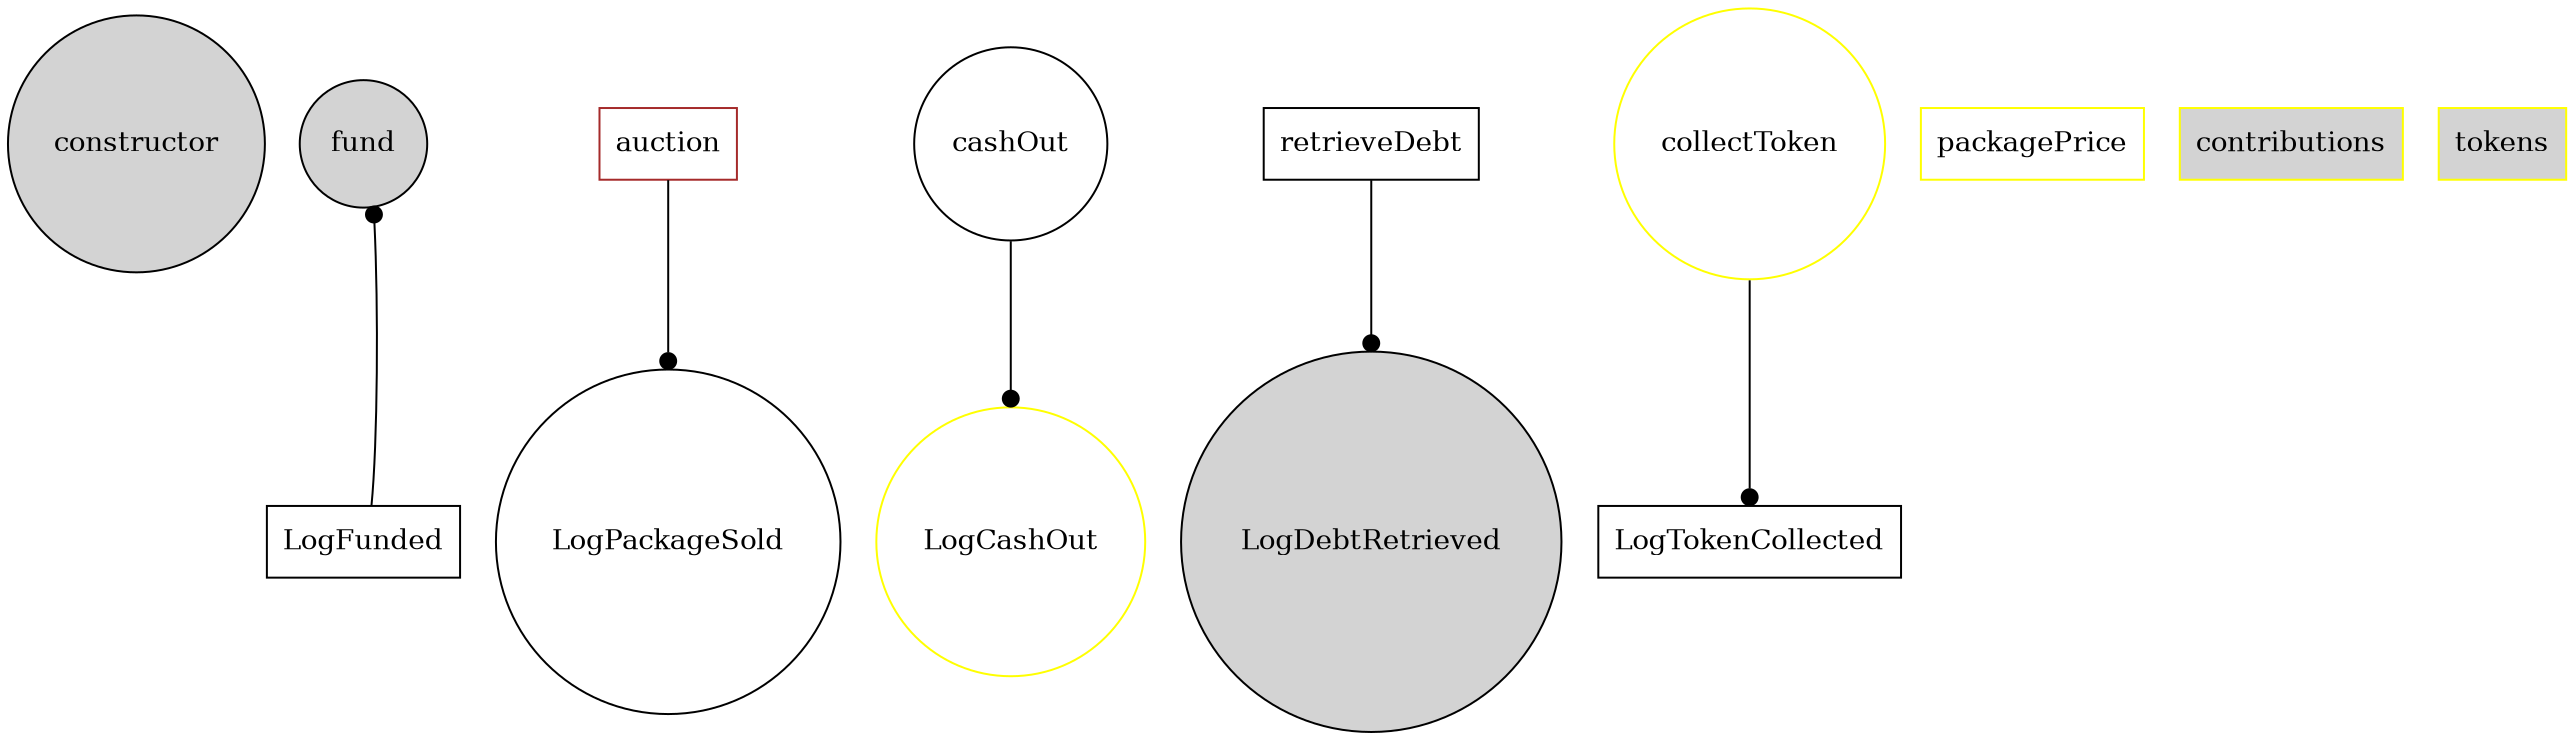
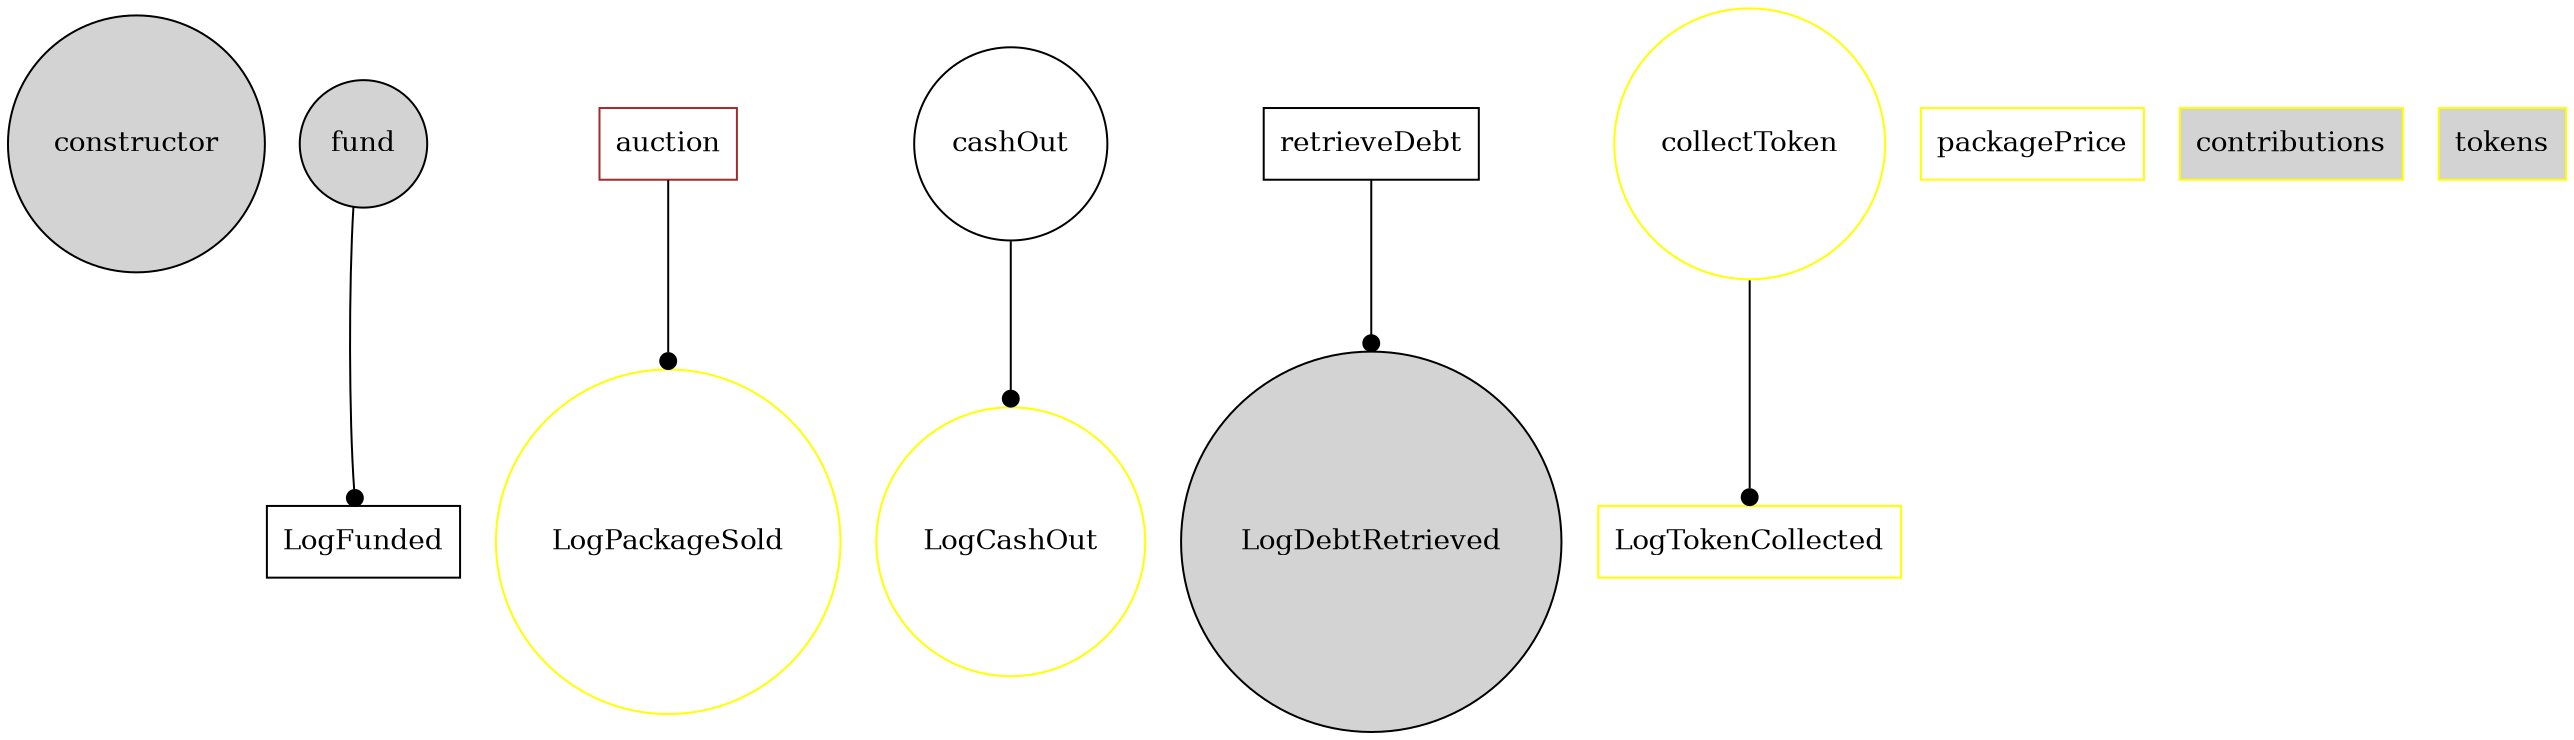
  strict digraph {
    node [fillcolor=white shape=circle style=filled]
    edge [arrowhead=dot]
    constructor [fillcolor=lightgrey]
    fund [fillcolor=lightgrey]
    LogFunded [shape=box]
    auction [color=brown shape=box]
-   LogPackageSold
+   LogPackageSold [color=yellow]
    LogCashOut [color=yellow]
    cashOut
    retrieveDebt [shape=box]
    LogDebtRetrieved [fillcolor=lightgrey]
    collectToken [color=yellow]
-   LogTokenCollected [shape=box]
+   LogTokenCollected [shape=box color=yellow]
    packagePrice [color=yellow shape=box]
    contributions [color=yellow fillcolor=lightgrey shape=box]
    tokens [color=yellow fillcolor=lightgrey shape=box]
-   LogFunded -> fund
+   fund -> LogFunded
    auction -> LogPackageSold
    cashOut -> LogCashOut
    retrieveDebt -> LogDebtRetrieved
    collectToken -> LogTokenCollected
  }
